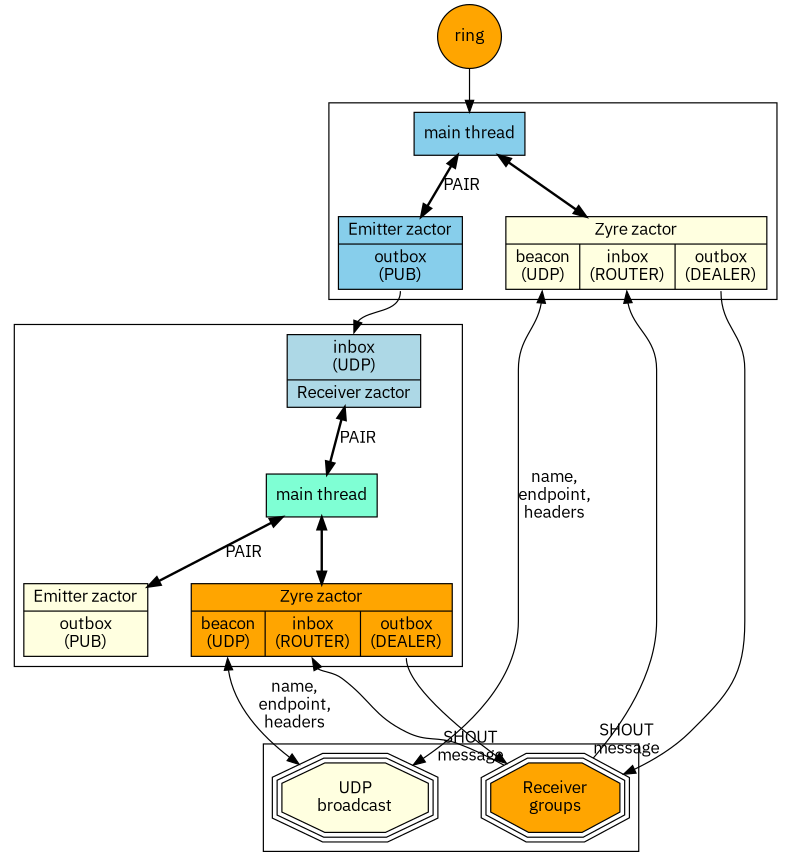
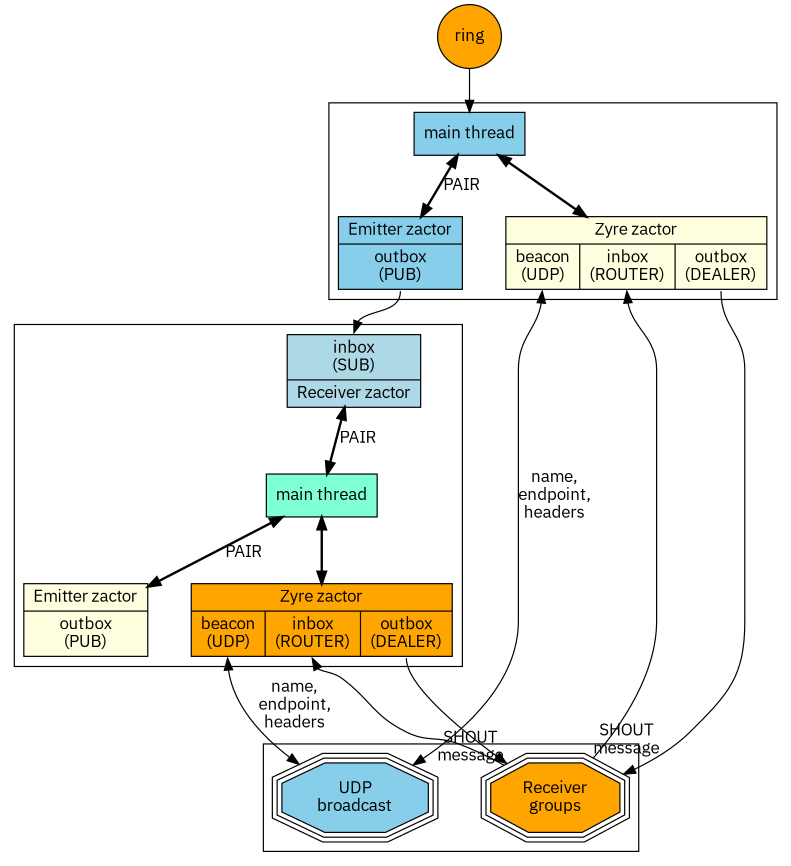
  digraph {
    fontname="IBM Plex Sans"
    nodesep=.5
    node [fillcolor=lightyellow fontname="IBM Plex Sans" shape=record style=filled]
    edge [dir=both fontname="IBM Plex Sans"]
    n1 [fillcolor=skyblue label="main thread" shape=box]
    n2 [label="{{<name>Zyre zactor}|{<beacon>beacon\n(UDP)|<inbox>inbox\n(ROUTER)|<outbox>outbox\n(DEALER)}}"]
    n3 [fillcolor=skyblue label="{{<name>Emitter zactor}|{<outbox>outbox\n(PUB)}}"]
    n4 [fillcolor=aquamarine label="main thread" shape=box]
    n5 [fillcolor=orange label="{{<name>Zyre zactor}|{<beacon>beacon\n(UDP)|<inbox>inbox\n(ROUTER)|<outbox>outbox\n(DEALER)}}"]
    n6 [label="{{<name>Emitter zactor}|{<outbox>outbox\n(PUB)}}"]
-   n7 [fillcolor=lightblue label="{{<inbox>inbox\n(UDP)}|{<name>Receiver zactor}}"]
+   n7 [fillcolor=lightblue label="{{<inbox>inbox\n(SUB)}|{<name>Receiver zactor}}"]
    n8 [fillcolor=orange label="Receiver\ngroups" shape=tripleoctagon]
-   n9 [label="UDP\nbroadcast" shape=tripleoctagon]
+   n9 [fillcolor=skyblue label="UDP\nbroadcast" shape=tripleoctagon]
    ring [fillcolor=orange shape=circle]
    subgraph cluster_1 {
      n1
      n2
      n3
    }
    subgraph cluster_2 {
      n4
      n5
      n6
      n7
    }
    subgraph cluster_3 {
      n8
      n9
    }
    n1 -> n2 [penwidth=2]
    n1 -> n3 [label=PAIR penwidth=2]
    n2 -> n8 [tailport=outbox dir=""]
    n2 -> n8 [dir=back headlabel="SHOUT\nmessage" tailport=inbox]
    n2 -> n9 [label="name,\nendpoint,\nheaders" tailport=beacon]
    n3 -> n7 [headport=inbox tailport=outbox dir=""]
    n4 -> n5 [penwidth=2]
    n4 -> n6 [label=PAIR penwidth=2]
    n5 -> n8 [tailport=outbox dir=""]
    n5 -> n8 [dir=back headlabel="SHOUT\nmessage" tailport=inbox]
    n5 -> n9 [label="name,\nendpoint,\nheaders" tailport=beacon]
    n7 -> n4 [label=PAIR penwidth=2]
    ring -> n1 [dir=""]
  }
